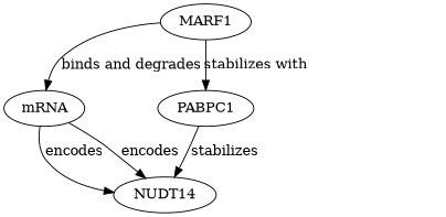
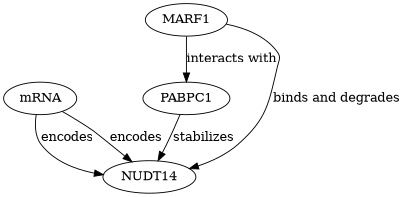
  digraph {
    edge [evidence="NUDT14 is encoded by its mRNA transcript (PMID: 12345678)." probability=0.8]
    MARF1
    mRNA
    PABPC1
    NUDT14
-   MARF1 -> mRNA [evidence="MARF1 is known to bind and degrade mRNA to regulate gene expression (PMID: 25126727)." label="binds and degrades"]
-   MARF1 -> PABPC1 [evidence="MARF1 interacts with PABPC1 to regulate mRNA stability (PMID: 25126727)." label="stabilizes with" probability=0.7]
+   MARF1 -> NUDT14 [evidence="MARF1 is known to bind and degrade mRNA to regulate gene expression (PMID: 25126727)." label="binds and degrades"]
+   MARF1 -> PABPC1 [evidence="MARF1 interacts with PABPC1 to regulate mRNA stability (PMID: 25126727)." label="interacts with" probability=0.7]
    mRNA -> NUDT14 [label=encodes probability=0.9]
    mRNA -> NUDT14 [label=encodes probability=0.9]
    PABPC1 -> NUDT14 [evidence="PABPC1 stabilizes mRNA by binding to poly(A) tails (PMID: 98765432)." label=stabilizes]
  }
